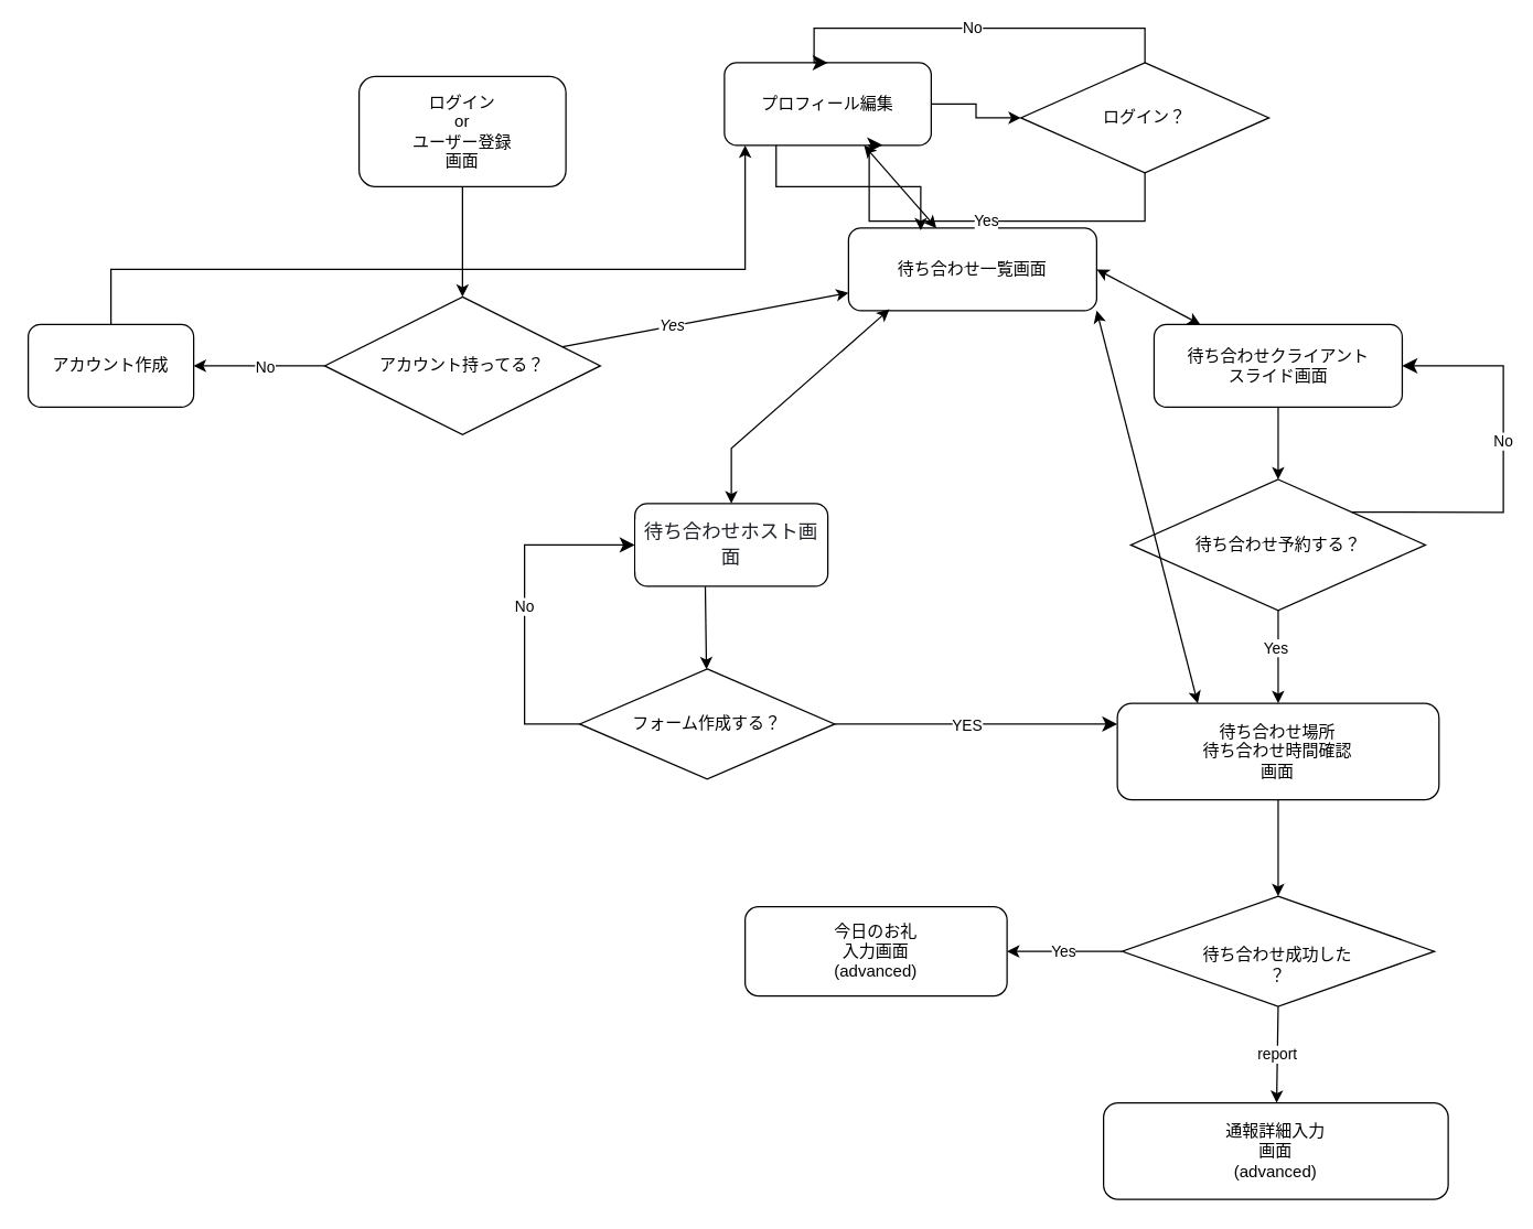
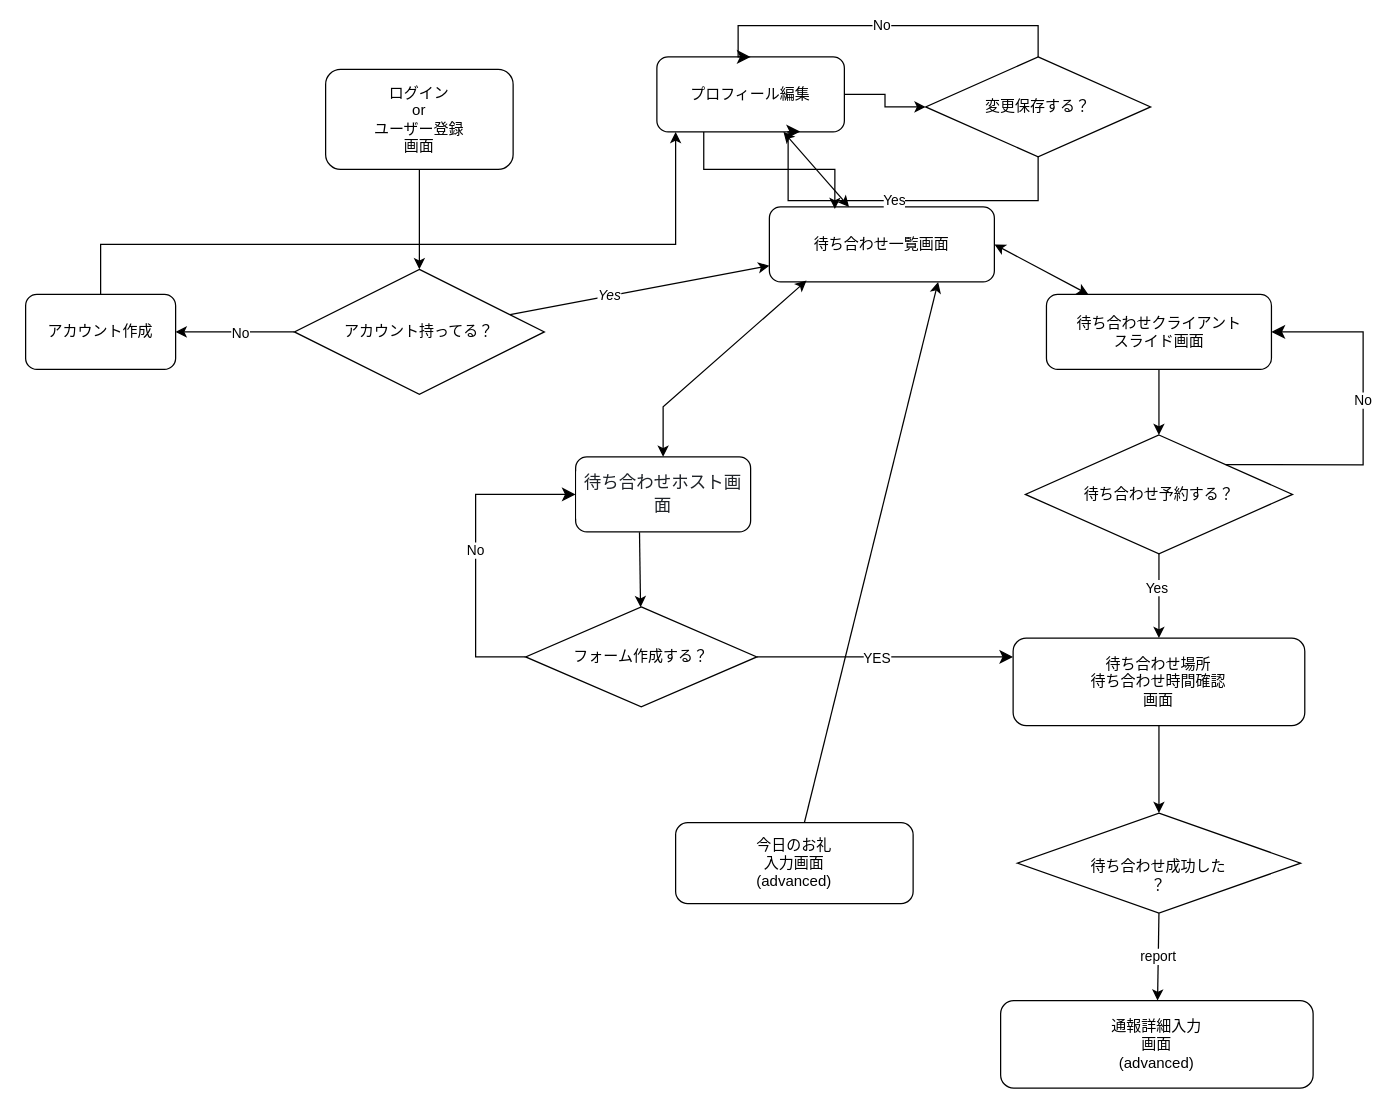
  <mxCell id="0" />
  <mxCell id="1" parent="0" />
  <mxCell id="2" value="ログイン&lt;br&gt;or&lt;br&gt;ユーザー登録&lt;br&gt;画面" style="rounded=1;whiteSpace=wrap;html=1;" vertex="1" parent="1"><mxGeometry x="260" y="55" width="150" height="80" as="geometry" /></mxCell>
  <mxCell id="3" value="アカウント持ってる？" style="rhombus;whiteSpace=wrap;html=1;" vertex="1" parent="1"><mxGeometry x="235" y="215" width="200" height="100" as="geometry" /></mxCell>
  <mxCell id="4" value="" style="endArrow=classic;html=1;rounded=0;" edge="1" parent="1" source="2" target="3"><mxGeometry width="50" height="50" relative="1" as="geometry"><mxPoint x="350" y="245" as="sourcePoint" /><mxPoint x="400" y="195" as="targetPoint" /></mxGeometry></mxCell>
  <mxCell id="5" style="edgeStyle=orthogonalEdgeStyle;rounded=0;orthogonalLoop=1;jettySize=auto;html=1;exitX=0.5;exitY=0;exitDx=0;exitDy=0;" edge="1" parent="1" source="6" target="13"><mxGeometry relative="1" as="geometry"><mxPoint x="570" y="205" as="targetPoint" /><Array as="points"><mxPoint x="80" y="195" /><mxPoint x="540" y="195" /></Array></mxGeometry></mxCell>
  <mxCell id="6" value="アカウント作成" style="rounded=1;whiteSpace=wrap;html=1;" vertex="1" parent="1"><mxGeometry x="20" y="235" width="120" height="60" as="geometry" /></mxCell>
  <mxCell id="7" value="" style="endArrow=classic;html=1;rounded=0;" edge="1" parent="1" source="3" target="6"><mxGeometry width="50" height="50" relative="1" as="geometry"><mxPoint x="350" y="245" as="sourcePoint" /><mxPoint x="400" y="195" as="targetPoint" /></mxGeometry></mxCell>
  <mxCell id="8" value="No" style="edgeLabel;html=1;align=center;verticalAlign=middle;resizable=0;points=[];" vertex="1" connectable="0" parent="7"><mxGeometry x="0.203" y="-2" relative="1" as="geometry"><mxPoint x="13" y="2" as="offset" /></mxGeometry></mxCell>
  <mxCell id="9" value="待ち合わせ一覧画面" style="rounded=1;whiteSpace=wrap;html=1;" vertex="1" parent="1"><mxGeometry x="615" y="165" width="180" height="60" as="geometry" /></mxCell>
  <mxCell id="10" value="Yes" style="endArrow=classic;html=1;rounded=0;fontStyle=2" edge="1" parent="1" source="3" target="9"><mxGeometry x="-0.231" width="50" height="50" relative="1" as="geometry"><mxPoint x="350" y="305" as="sourcePoint" /><mxPoint x="400" y="255" as="targetPoint" /><mxPoint as="offset" /></mxGeometry></mxCell>
  <mxCell id="11" style="edgeStyle=orthogonalEdgeStyle;rounded=0;orthogonalLoop=1;jettySize=auto;html=1;exitX=0.25;exitY=1;exitDx=0;exitDy=0;entryX=0.291;entryY=0.028;entryDx=0;entryDy=0;entryPerimeter=0;" edge="1" parent="1" source="13" target="9"><mxGeometry relative="1" as="geometry" /></mxCell>
  <mxCell id="12" style="edgeStyle=orthogonalEdgeStyle;rounded=0;orthogonalLoop=1;jettySize=auto;html=1;exitX=1;exitY=0.5;exitDx=0;exitDy=0;entryX=0;entryY=0.5;entryDx=0;entryDy=0;" edge="1" parent="1" source="13" target="17"><mxGeometry relative="1" as="geometry" /></mxCell>
  <mxCell id="13" value="プロフィール編集" style="rounded=1;whiteSpace=wrap;html=1;" vertex="1" parent="1"><mxGeometry x="525" y="45" width="150" height="60" as="geometry" /></mxCell>
  <mxCell id="14" value="" style="endArrow=classic;startArrow=classic;html=1;rounded=0;" edge="1" parent="1" source="9" target="13"><mxGeometry width="50" height="50" relative="1" as="geometry"><mxPoint x="350" y="305" as="sourcePoint" /><mxPoint x="400" y="255" as="targetPoint" /></mxGeometry></mxCell>
  <mxCell id="15" value="&lt;div style=&quot;color: rgb(31, 35, 40); background-color: rgb(255, 255, 255); font-family: &amp;quot;Ricty Diminished&amp;quot;, Consolas, &amp;quot;Courier New&amp;quot;, monospace; font-size: 14px; line-height: 19px;&quot;&gt;待ち合わせホスト画面&lt;/div&gt;" style="rounded=1;whiteSpace=wrap;html=1;" vertex="1" parent="1"><mxGeometry x="460" y="365" width="140" height="60" as="geometry" /></mxCell>
  <mxCell id="16" value="" style="endArrow=classic;startArrow=classic;html=1;rounded=0;entryX=0.165;entryY=0.983;entryDx=0;entryDy=0;entryPerimeter=0;" edge="1" parent="1" source="15" target="9"><mxGeometry width="50" height="50" relative="1" as="geometry"><mxPoint x="350" y="305" as="sourcePoint" /><mxPoint x="400" y="255" as="targetPoint" /><Array as="points"><mxPoint x="530" y="325" /></Array></mxGeometry></mxCell>
- <mxCell id="17" value="ログイン？" style="rhombus;whiteSpace=wrap;html=1;" vertex="1" parent="1"><mxGeometry x="740" y="45" width="180" height="80" as="geometry" /></mxCell>
+ <mxCell id="17" value="変更保存する？" style="rhombus;whiteSpace=wrap;html=1;" vertex="1" parent="1"><mxGeometry x="740" y="45" width="180" height="80" as="geometry" /></mxCell>
  <mxCell id="18" value="フォーム作成する？" style="rhombus;whiteSpace=wrap;html=1;" vertex="1" parent="1"><mxGeometry x="420" y="485" width="185" height="80" as="geometry" /></mxCell>
  <mxCell id="19" value="" style="endArrow=classic;html=1;rounded=0;exitX=0.365;exitY=1.005;exitDx=0;exitDy=0;exitPerimeter=0;" edge="1" parent="1" source="15" target="18"><mxGeometry width="50" height="50" relative="1" as="geometry"><mxPoint x="500" y="485" as="sourcePoint" /><mxPoint x="550" y="435" as="targetPoint" /></mxGeometry></mxCell>
  <mxCell id="20" value="" style="edgeStyle=segmentEdgeStyle;endArrow=classic;html=1;curved=0;rounded=0;endSize=8;startSize=8;" edge="1" parent="1" source="18" target="28"><mxGeometry width="50" height="50" relative="1" as="geometry"><mxPoint x="600" y="525" as="sourcePoint" /><mxPoint x="650" y="475" as="targetPoint" /></mxGeometry></mxCell>
  <mxCell id="21" value="YES" style="edgeLabel;html=1;align=center;verticalAlign=middle;resizable=0;points=[];" vertex="1" connectable="0" parent="20"><mxGeometry x="-0.429" y="-1" relative="1" as="geometry"><mxPoint x="36" y="-1" as="offset" /></mxGeometry></mxCell>
  <mxCell id="22" value="No" style="edgeStyle=segmentEdgeStyle;endArrow=classic;html=1;curved=0;rounded=0;endSize=8;startSize=8;" edge="1" parent="1" source="18" target="15"><mxGeometry width="50" height="50" relative="1" as="geometry"><mxPoint x="370" y="525" as="sourcePoint" /><mxPoint x="380" y="395" as="targetPoint" /><Array as="points"><mxPoint x="380" y="525" /><mxPoint x="380" y="395" /></Array></mxGeometry></mxCell>
  <mxCell id="23" value="Yes" style="edgeStyle=segmentEdgeStyle;endArrow=classic;html=1;curved=0;rounded=0;endSize=8;startSize=8;exitX=0.5;exitY=1;exitDx=0;exitDy=0;entryX=0.764;entryY=0.996;entryDx=0;entryDy=0;entryPerimeter=0;" edge="1" parent="1" source="17" target="13"><mxGeometry width="50" height="50" relative="1" as="geometry"><mxPoint x="640" y="235" as="sourcePoint" /><mxPoint x="690" y="185" as="targetPoint" /><Array as="points"><mxPoint x="830" y="160" /><mxPoint x="630" y="160" /></Array></mxGeometry></mxCell>
  <mxCell id="24" value="No" style="edgeStyle=segmentEdgeStyle;endArrow=classic;html=1;curved=0;rounded=0;endSize=8;startSize=8;exitX=0.5;exitY=0;exitDx=0;exitDy=0;entryX=0.5;entryY=0;entryDx=0;entryDy=0;" edge="1" parent="1" source="17" target="13"><mxGeometry width="50" height="50" relative="1" as="geometry"><mxPoint x="640" y="80" as="sourcePoint" /><mxPoint x="690" y="30" as="targetPoint" /><Array as="points"><mxPoint x="830" y="20" /><mxPoint x="590" y="20" /></Array></mxGeometry></mxCell>
  <mxCell id="25" value="待ち合わせクライアント&lt;br&gt;スライド画面" style="rounded=1;whiteSpace=wrap;html=1;" vertex="1" parent="1"><mxGeometry x="836.66" y="235" width="180" height="60" as="geometry" /></mxCell>
  <mxCell id="26" value="待ち合わせ予約する？" style="rhombus;whiteSpace=wrap;html=1;" vertex="1" parent="1"><mxGeometry x="819.79" y="347.5" width="213.75" height="95" as="geometry" /></mxCell>
  <mxCell id="27" value="" style="endArrow=classic;html=1;rounded=0;exitX=0.5;exitY=1;exitDx=0;exitDy=0;" edge="1" parent="1" source="25" target="26"><mxGeometry width="50" height="50" relative="1" as="geometry"><mxPoint x="814.79" y="400" as="sourcePoint" /><mxPoint x="864.79" y="350" as="targetPoint" /></mxGeometry></mxCell>
  <mxCell id="28" value="待ち合わせ場所&lt;br&gt;待ち合わせ時間確認&lt;br&gt;画面" style="rounded=1;whiteSpace=wrap;html=1;" vertex="1" parent="1"><mxGeometry x="810" y="510" width="233.33" height="70" as="geometry" /></mxCell>
  <mxCell id="29" value="" style="endArrow=classic;html=1;rounded=0;exitX=0.5;exitY=1;exitDx=0;exitDy=0;" edge="1" parent="1" source="26" target="28"><mxGeometry width="50" height="50" relative="1" as="geometry"><mxPoint x="664.79" y="520" as="sourcePoint" /><mxPoint x="924.788" y="640" as="targetPoint" /></mxGeometry></mxCell>
  <mxCell id="30" value="Yes" style="edgeLabel;html=1;align=center;verticalAlign=middle;resizable=0;points=[];" vertex="1" connectable="0" parent="29"><mxGeometry x="-0.206" y="-2" relative="1" as="geometry"><mxPoint as="offset" /></mxGeometry></mxCell>
  <mxCell id="31" value="" style="endArrow=classic;startArrow=classic;html=1;rounded=0;exitX=1;exitY=0.5;exitDx=0;exitDy=0;" edge="1" parent="1" source="9" target="25"><mxGeometry width="50" height="50" relative="1" as="geometry"><mxPoint x="680" y="265" as="sourcePoint" /><mxPoint x="770" y="265" as="targetPoint" /></mxGeometry></mxCell>
- <mxCell id="32" value="" style="endArrow=classic;startArrow=classic;html=1;rounded=0;exitX=0.25;exitY=0;exitDx=0;exitDy=0;entryX=1;entryY=1;entryDx=0;entryDy=0;" edge="1" parent="1" source="28" target="9"><mxGeometry width="50" height="50" relative="1" as="geometry"><mxPoint x="600" y="320" as="sourcePoint" /><mxPoint x="650" y="270" as="targetPoint" /></mxGeometry></mxCell>
  <mxCell id="33" value="No" style="edgeStyle=segmentEdgeStyle;endArrow=classic;html=1;curved=0;rounded=0;endSize=8;startSize=8;exitX=1;exitY=0;exitDx=0;exitDy=0;entryX=1;entryY=0.5;entryDx=0;entryDy=0;" edge="1" parent="1" source="26" target="25"><mxGeometry x="0.113" width="50" height="50" relative="1" as="geometry"><mxPoint x="1010" y="360" as="sourcePoint" /><mxPoint x="1060" y="310" as="targetPoint" /><Array as="points"><mxPoint x="1090" y="371" /><mxPoint x="1090" y="265" /></Array><mxPoint as="offset" /></mxGeometry></mxCell>
  <mxCell id="34" value="待ち合わせ成功した&lt;br style=&quot;font-size: 12px;&quot;&gt;？" style="rhombus;whiteSpace=wrap;html=1;align=center;verticalAlign=middle;horizontal=1;fontSize=12;spacingBottom=-20;" vertex="1" parent="1"><mxGeometry x="813.33" y="650" width="226.66" height="80" as="geometry" /></mxCell>
  <mxCell id="35" value="" style="endArrow=classic;html=1;rounded=0;" edge="1" parent="1" source="28" target="34"><mxGeometry width="50" height="50" relative="1" as="geometry"><mxPoint x="600" y="570" as="sourcePoint" /><mxPoint x="650" y="520" as="targetPoint" /></mxGeometry></mxCell>
  <mxCell id="36" value="今日のお礼&lt;br&gt;入力画面&lt;br&gt;(advanced)" style="rounded=1;whiteSpace=wrap;html=1;" vertex="1" parent="1"><mxGeometry x="540" y="657.69" width="190" height="64.62" as="geometry" /></mxCell>
- <mxCell id="38" value="Yes" style="endArrow=classic;html=1;rounded=0;" edge="1" parent="1" source="34" target="36"><mxGeometry width="50" height="50" relative="1" as="geometry"><mxPoint x="600" y="560" as="sourcePoint" /><mxPoint x="650" y="510" as="targetPoint" /></mxGeometry></mxCell>
+ <mxCell id="37" value="" style="endArrow=classic;html=1;rounded=0;entryX=0.75;entryY=1;entryDx=0;entryDy=0;" edge="1" parent="1" source="36" target="9"><mxGeometry width="50" height="50" relative="1" as="geometry"><mxPoint x="600" y="480" as="sourcePoint" /><mxPoint x="650" y="430" as="targetPoint" /></mxGeometry></mxCell>
  <mxCell id="39" value="通報詳細入力&lt;br&gt;画面&lt;br&gt;(advanced)" style="rounded=1;whiteSpace=wrap;html=1;" vertex="1" parent="1"><mxGeometry x="800" y="800" width="250" height="70" as="geometry" /></mxCell>
  <mxCell id="40" value="report" style="endArrow=classic;html=1;rounded=0;exitX=0.5;exitY=1;exitDx=0;exitDy=0;" edge="1" parent="1" source="34" target="39"><mxGeometry width="50" height="50" relative="1" as="geometry"><mxPoint x="600" y="570" as="sourcePoint" /><mxPoint x="650" y="520" as="targetPoint" /></mxGeometry></mxCell>
